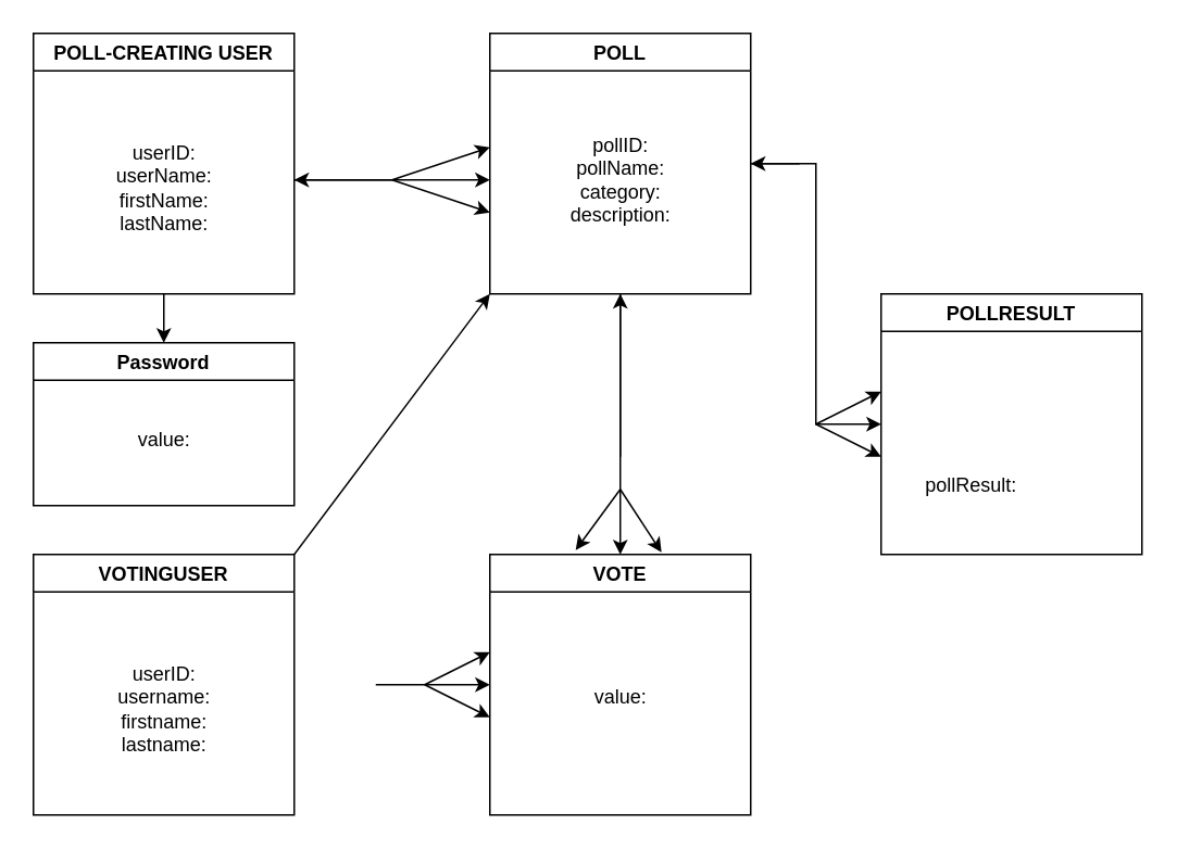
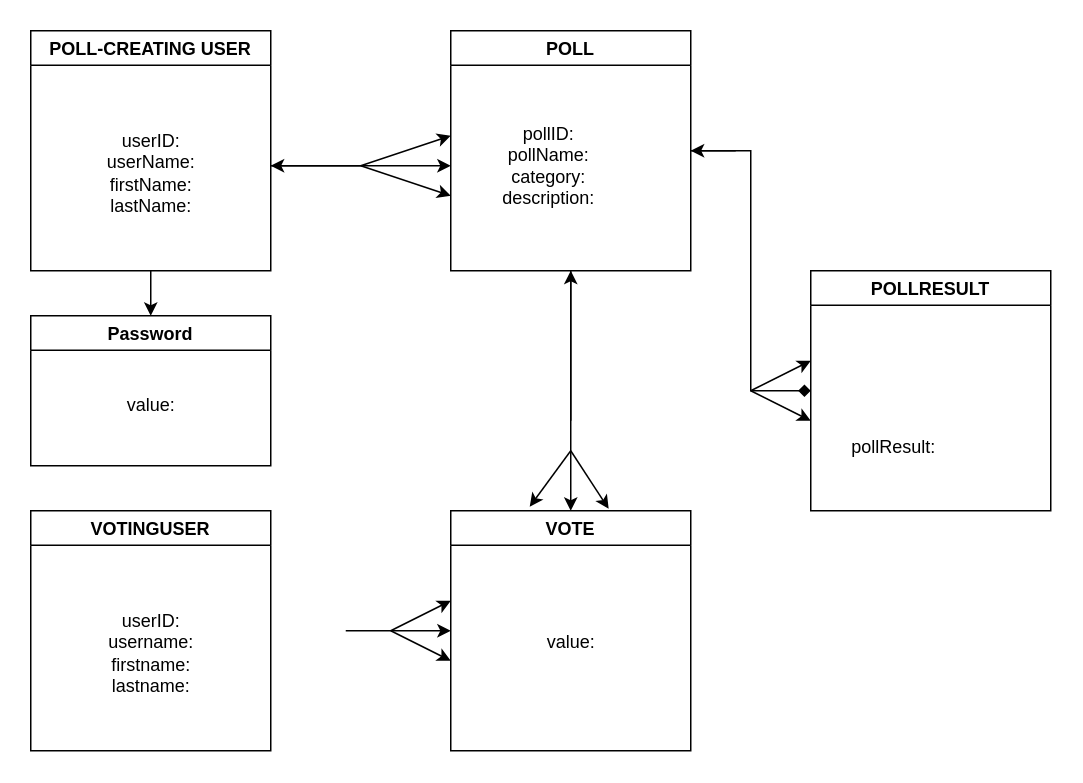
  <mxCell id="0" />
  <mxCell id="1" parent="0" />
  <mxCell id="2" value="POLL-CREATING USER" style="swimlane;" parent="1" vertex="1"><mxGeometry x="20" y="20" width="160" height="160" as="geometry" /></mxCell>
  <mxCell id="3" value="userID:&lt;br&gt;userName:&lt;br&gt;firstName:&lt;br&gt;lastName:" style="text;html=1;align=center;verticalAlign=middle;resizable=0;points=[];autosize=1;strokeColor=none;fillColor=none;" parent="2" vertex="1"><mxGeometry x="40" y="60" width="80" height="70" as="geometry" /></mxCell>
  <mxCell id="4" value="VOTINGUSER" style="swimlane;" parent="1" vertex="1"><mxGeometry x="20" y="340" width="160" height="160" as="geometry" /></mxCell>
  <mxCell id="5" value="userID:&lt;br&gt;username:&lt;br&gt;firstname:&lt;br&gt;lastname:" style="text;html=1;align=center;verticalAlign=middle;resizable=0;points=[];autosize=1;strokeColor=none;fillColor=none;" parent="4" vertex="1"><mxGeometry x="40" y="60" width="80" height="70" as="geometry" /></mxCell>
- <mxCell id="6" style="edgeStyle=orthogonalEdgeStyle;rounded=0;orthogonalLoop=1;jettySize=auto;html=1;exitX=1;exitY=0.5;exitDx=0;exitDy=0;entryX=0;entryY=0.5;entryDx=0;entryDy=0;" parent="1" source="7" target="13" edge="1"><mxGeometry relative="1" as="geometry" /></mxCell>
+ <mxCell id="6" style="edgeStyle=orthogonalEdgeStyle;rounded=0;orthogonalLoop=1;jettySize=auto;html=1;exitX=1;exitY=0.5;exitDx=0;exitDy=0;entryX=0;entryY=0.5;entryDx=0;entryDy=0;endArrow=diamond;" parent="1" source="7" target="13" edge="1"><mxGeometry relative="1" as="geometry" /></mxCell>
  <mxCell id="7" value="POLL" style="swimlane;" parent="1" vertex="1"><mxGeometry x="300" y="20" width="160" height="160" as="geometry" /></mxCell>
- <mxCell id="8" value="pollID:&lt;br&gt;pollName:&lt;br&gt;category:&lt;br&gt;description:" style="text;html=1;align=center;verticalAlign=middle;resizable=0;points=[];autosize=1;strokeColor=none;fillColor=none;" parent="7" vertex="1"><mxGeometry x="40" y="55" width="80" height="70" as="geometry" /></mxCell>
+ <mxCell id="8" value="pollID:&lt;br&gt;pollName:&lt;br&gt;category:&lt;br&gt;description:" style="text;html=1;align=center;verticalAlign=middle;resizable=0;points=[];autosize=1;strokeColor=none;fillColor=none;" parent="7" vertex="1"><mxGeometry x="25" y="55" width="80" height="70" as="geometry" /></mxCell>
  <mxCell id="9" value="VOTE" style="swimlane;" parent="1" vertex="1"><mxGeometry x="300" y="340" width="160" height="160" as="geometry" /></mxCell>
  <mxCell id="10" value="&lt;br&gt;value:" style="text;html=1;align=center;verticalAlign=middle;resizable=0;points=[];autosize=1;strokeColor=none;fillColor=none;" parent="9" vertex="1"><mxGeometry x="50" y="60" width="60" height="40" as="geometry" /></mxCell>
  <mxCell id="11" value="" style="endArrow=classic;html=1;rounded=0;" parent="1" edge="1"><mxGeometry width="50" height="50" relative="1" as="geometry"><mxPoint x="240" y="110" as="sourcePoint" /><mxPoint x="300" y="130" as="targetPoint" /></mxGeometry></mxCell>
  <mxCell id="12" value="" style="endArrow=classic;html=1;rounded=0;" parent="1" edge="1"><mxGeometry width="50" height="50" relative="1" as="geometry"><mxPoint x="240" y="110" as="sourcePoint" /><mxPoint x="300" y="90" as="targetPoint" /></mxGeometry></mxCell>
  <mxCell id="13" value="POLLRESULT" style="swimlane;" parent="1" vertex="1"><mxGeometry x="540" y="180" width="160" height="160" as="geometry" /></mxCell>
  <mxCell id="14" value="&lt;br&gt;pollResult:" style="text;html=1;align=center;verticalAlign=middle;resizable=0;points=[];autosize=1;strokeColor=none;fillColor=none;" parent="13" vertex="1"><mxGeometry x="15" y="90" width="80" height="40" as="geometry" /></mxCell>
  <mxCell id="15" value="" style="endArrow=classic;html=1;rounded=0;" parent="1" edge="1"><mxGeometry width="50" height="50" relative="1" as="geometry"><mxPoint x="180" y="110" as="sourcePoint" /><mxPoint x="300" y="110" as="targetPoint" /></mxGeometry></mxCell>
  <mxCell id="16" value="" style="endArrow=classic;html=1;rounded=0;entryX=0.5;entryY=0;entryDx=0;entryDy=0;exitX=0.5;exitY=1;exitDx=0;exitDy=0;" parent="1" source="7" target="9" edge="1"><mxGeometry width="50" height="50" relative="1" as="geometry"><mxPoint x="290" y="260" as="sourcePoint" /><mxPoint x="340" y="210" as="targetPoint" /></mxGeometry></mxCell>
  <mxCell id="17" value="" style="endArrow=classic;html=1;rounded=0;" parent="1" edge="1"><mxGeometry width="50" height="50" relative="1" as="geometry"><mxPoint x="500" y="260" as="sourcePoint" /><mxPoint x="540" y="280" as="targetPoint" /></mxGeometry></mxCell>
  <mxCell id="18" value="" style="endArrow=classic;html=1;rounded=0;" parent="1" edge="1"><mxGeometry width="50" height="50" relative="1" as="geometry"><mxPoint x="500" y="260" as="sourcePoint" /><mxPoint x="540" y="240" as="targetPoint" /></mxGeometry></mxCell>
  <mxCell id="19" value="" style="endArrow=classic;html=1;rounded=0;" parent="1" edge="1"><mxGeometry width="50" height="50" relative="1" as="geometry"><mxPoint x="380" y="280" as="sourcePoint" /><mxPoint x="380" y="180" as="targetPoint" /></mxGeometry></mxCell>
  <mxCell id="20" value="" style="endArrow=classic;html=1;rounded=0;" parent="1" edge="1"><mxGeometry width="50" height="50" relative="1" as="geometry"><mxPoint x="240" y="110" as="sourcePoint" /><mxPoint x="180" y="110" as="targetPoint" /></mxGeometry></mxCell>
  <mxCell id="21" value="" style="endArrow=classic;html=1;rounded=0;entryX=1;entryY=0.5;entryDx=0;entryDy=0;" parent="1" target="7" edge="1"><mxGeometry width="50" height="50" relative="1" as="geometry"><mxPoint x="490" y="100" as="sourcePoint" /><mxPoint x="340" y="210" as="targetPoint" /></mxGeometry></mxCell>
  <mxCell id="22" value="" style="endArrow=classic;html=1;rounded=0;entryX=0;entryY=0.5;entryDx=0;entryDy=0;" parent="1" target="9" edge="1"><mxGeometry width="50" height="50" relative="1" as="geometry"><mxPoint x="230" y="420" as="sourcePoint" /><mxPoint x="340" y="300" as="targetPoint" /></mxGeometry></mxCell>
  <mxCell id="23" value="" style="endArrow=classic;html=1;rounded=0;entryX=0.329;entryY=-0.017;entryDx=0;entryDy=0;entryPerimeter=0;" parent="1" target="9" edge="1"><mxGeometry width="50" height="50" relative="1" as="geometry"><mxPoint x="380" y="300" as="sourcePoint" /><mxPoint x="340" y="230" as="targetPoint" /></mxGeometry></mxCell>
  <mxCell id="24" value="" style="endArrow=classic;html=1;rounded=0;entryX=0.658;entryY=-0.008;entryDx=0;entryDy=0;entryPerimeter=0;" parent="1" target="9" edge="1"><mxGeometry width="50" height="50" relative="1" as="geometry"><mxPoint x="380" y="300" as="sourcePoint" /><mxPoint x="340" y="230" as="targetPoint" /></mxGeometry></mxCell>
  <mxCell id="25" value="Password" style="swimlane;" vertex="1" parent="1"><mxGeometry x="20" y="210" width="160" height="100" as="geometry" /></mxCell>
  <mxCell id="26" value="value:" style="text;html=1;align=center;verticalAlign=middle;resizable=0;points=[];autosize=1;strokeColor=none;fillColor=none;" vertex="1" parent="25"><mxGeometry x="50" y="45" width="60" height="30" as="geometry" /></mxCell>
  <mxCell id="27" value="" style="endArrow=classic;html=1;rounded=0;exitX=0.5;exitY=1;exitDx=0;exitDy=0;entryX=0.5;entryY=0;entryDx=0;entryDy=0;" edge="1" parent="1" source="2" target="25"><mxGeometry width="50" height="50" relative="1" as="geometry"><mxPoint x="280" y="240" as="sourcePoint" /><mxPoint x="330" y="190" as="targetPoint" /></mxGeometry></mxCell>
  <mxCell id="28" value="" style="endArrow=classic;html=1;rounded=0;" edge="1" parent="1"><mxGeometry width="50" height="50" relative="1" as="geometry"><mxPoint x="260" y="420" as="sourcePoint" /><mxPoint x="300" y="400" as="targetPoint" /></mxGeometry></mxCell>
  <mxCell id="29" value="" style="endArrow=classic;html=1;rounded=0;" edge="1" parent="1"><mxGeometry width="50" height="50" relative="1" as="geometry"><mxPoint x="260" y="420" as="sourcePoint" /><mxPoint x="300" y="440" as="targetPoint" /></mxGeometry></mxCell>
- <mxCell id="30" value="" style="endArrow=classic;html=1;rounded=0;exitX=1;exitY=0;exitDx=0;exitDy=0;entryX=0;entryY=1;entryDx=0;entryDy=0;" edge="1" parent="1" source="4" target="7"><mxGeometry width="50" height="50" relative="1" as="geometry"><mxPoint x="280" y="270" as="sourcePoint" /><mxPoint x="330" y="220" as="targetPoint" /></mxGeometry></mxCell>
